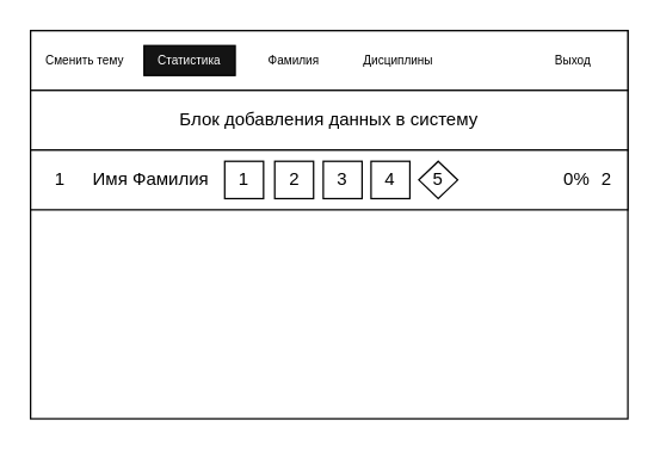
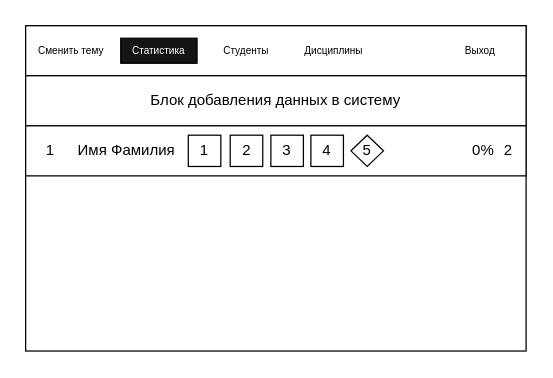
  <mxCell id="0" />
  <mxCell id="1" parent="0" />
  <mxCell id="2" value="" style="rounded=0;whiteSpace=wrap;html=1;" vertex="1" parent="1"><mxGeometry x="20" y="20" width="400" height="260" as="geometry" /></mxCell>
  <mxCell id="3" value="" style="rounded=0;whiteSpace=wrap;html=1;fontColor=#ffffff;" vertex="1" parent="1"><mxGeometry x="20" y="20" width="400" height="40" as="geometry" /></mxCell>
  <mxCell id="4" value="Блок добавления данных в систему" style="rounded=0;whiteSpace=wrap;html=1;" vertex="1" parent="1"><mxGeometry x="20" y="60" width="400" height="40" as="geometry" /></mxCell>
  <mxCell id="5" value="" style="rounded=0;whiteSpace=wrap;html=1;" vertex="1" parent="1"><mxGeometry x="20" y="100" width="400" height="40" as="geometry" /></mxCell>
  <mxCell id="6" value="Имя Фамилия" style="text;html=1;strokeColor=none;fillColor=none;align=left;verticalAlign=middle;whiteSpace=wrap;rounded=0;" vertex="1" parent="1"><mxGeometry x="60" y="100" width="90" height="40" as="geometry" /></mxCell>
  <mxCell id="7" value="1" style="text;html=1;strokeColor=none;fillColor=none;align=center;verticalAlign=middle;whiteSpace=wrap;rounded=0;" vertex="1" parent="1"><mxGeometry x="20" y="100" width="40" height="40" as="geometry" /></mxCell>
  <mxCell id="8" value="Сменить тему" style="rounded=0;whiteSpace=wrap;html=1;fontSize=8;strokeColor=none;" vertex="1" parent="1"><mxGeometry x="26" y="30" width="61" height="20" as="geometry" /></mxCell>
  <mxCell id="9" value="Статистика" style="rounded=0;whiteSpace=wrap;html=1;fontSize=8;fillColor=#141414;fontColor=#ffffff;" vertex="1" parent="1"><mxGeometry x="96" y="30" width="61" height="20" as="geometry" /></mxCell>
- <mxCell id="10" value="Фамилия" style="rounded=0;whiteSpace=wrap;html=1;fontSize=8;strokeColor=none;" vertex="1" parent="1"><mxGeometry x="166" y="30" width="61" height="20" as="geometry" /></mxCell>
+ <mxCell id="10" value="Студенты" style="rounded=0;whiteSpace=wrap;html=1;fontSize=8;strokeColor=none;" vertex="1" parent="1"><mxGeometry x="166" y="30" width="61" height="20" as="geometry" /></mxCell>
  <mxCell id="11" value="Дисциплины" style="rounded=0;whiteSpace=wrap;html=1;fontSize=8;strokeColor=none;" vertex="1" parent="1"><mxGeometry x="236" y="30" width="61" height="20" as="geometry" /></mxCell>
  <mxCell id="12" value="1" style="rounded=0;whiteSpace=wrap;html=1;" vertex="1" parent="1"><mxGeometry x="150" y="107.5" width="26" height="25" as="geometry" /></mxCell>
  <mxCell id="13" value="2" style="rounded=0;whiteSpace=wrap;html=1;" vertex="1" parent="1"><mxGeometry x="183.5" y="107.5" width="26" height="25" as="geometry" /></mxCell>
  <mxCell id="14" value="3" style="rounded=0;whiteSpace=wrap;html=1;" vertex="1" parent="1"><mxGeometry x="216" y="107.5" width="26" height="25" as="geometry" /></mxCell>
  <mxCell id="15" value="4" style="rounded=0;whiteSpace=wrap;html=1;" vertex="1" parent="1"><mxGeometry x="248" y="107.5" width="26" height="25" as="geometry" /></mxCell>
  <mxCell id="16" value="5" style="rhombus;whiteSpace=wrap;html=1;" vertex="1" parent="1"><mxGeometry x="280" y="107.5" width="26" height="25" as="geometry" /></mxCell>
  <mxCell id="17" value="0%" style="text;html=1;strokeColor=none;fillColor=none;align=center;verticalAlign=middle;whiteSpace=wrap;rounded=0;" vertex="1" parent="1"><mxGeometry x="376" y="105" width="20" height="30" as="geometry" /></mxCell>
  <mxCell id="18" value="2" style="text;html=1;strokeColor=none;fillColor=none;align=center;verticalAlign=middle;whiteSpace=wrap;rounded=0;" vertex="1" parent="1"><mxGeometry x="396" y="105" width="20" height="30" as="geometry" /></mxCell>
  <mxCell id="19" value="Выход" style="rounded=0;whiteSpace=wrap;html=1;fontSize=8;strokeColor=none;" vertex="1" parent="1"><mxGeometry x="353" y="30" width="61" height="20" as="geometry" /></mxCell>
